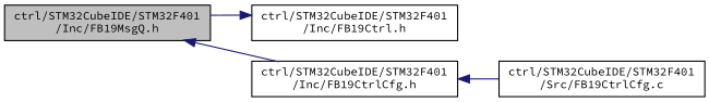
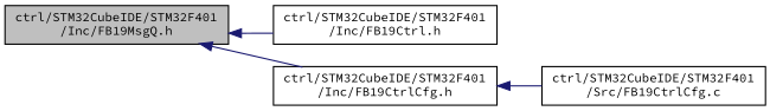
  digraph {
    fontname="Source Code Pro"
    rankdir=LR
    node [color=black fillcolor=white fontname="Source Code Pro" fontsize=10 shape=record style=filled]
    edge [color=midnightblue dir=back fontname="Source Code Pro" fontsize=10 labelfontname=Helvetica labelfontsize=10 style=solid]
    n1 [fillcolor=grey75 fontcolor=black height=0.2 label="ctrl/STM32CubeIDE/STM32F401\l/Inc/FB19MsgQ.h" width=0.4]
    n2 [height=0.2 label="ctrl/STM32CubeIDE/STM32F401\l/Inc/FB19Ctrl.h" width=0.4]
    n3 [height=0.2 label="ctrl/STM32CubeIDE/STM32F401\l/Inc/FB19CtrlCfg.h" width=0.4]
    n4 [height=0.2 label="ctrl/STM32CubeIDE/STM32F401\l/Src/FB19CtrlCfg.c" width=0.4]
-   n2 -> n1
+   n1 -> n2
    n1 -> n3
    n3 -> n4
  }
